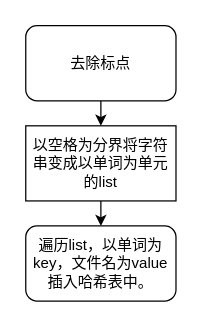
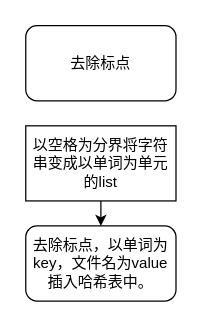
  <mxCell id="0" />
  <mxCell id="1" parent="0" />
- <mxCell id="2" value="" style="edgeStyle=none;html=1;" edge="1" parent="1" source="3" target="5"><mxGeometry relative="1" as="geometry" /></mxCell>
  <mxCell id="3" value="去除标点" style="whiteSpace=wrap;html=1;rounded=1;" vertex="1" parent="1"><mxGeometry x="20" y="20" width="120" height="60" as="geometry" /></mxCell>
  <mxCell id="4" value="" style="edgeStyle=none;html=1;" edge="1" parent="1" source="5" target="6"><mxGeometry relative="1" as="geometry" /></mxCell>
  <mxCell id="5" value="以空格为分界将字符串变成以单词为单元的list" style="whiteSpace=wrap;html=1;rounded=0;" vertex="1" parent="1"><mxGeometry x="20" y="100" width="120" height="60" as="geometry" /></mxCell>
- <mxCell id="6" value="遍历list，以单词为key，文件名为value插入哈希表中。" style="whiteSpace=wrap;html=1;rounded=1;" vertex="1" parent="1"><mxGeometry x="20" y="180" width="120" height="60" as="geometry" /></mxCell>
+ <mxCell id="6" value="去除标点，以单词为key，文件名为value插入哈希表中。" style="whiteSpace=wrap;html=1;rounded=1;" vertex="1" parent="1"><mxGeometry x="20" y="180" width="120" height="60" as="geometry" /></mxCell>
